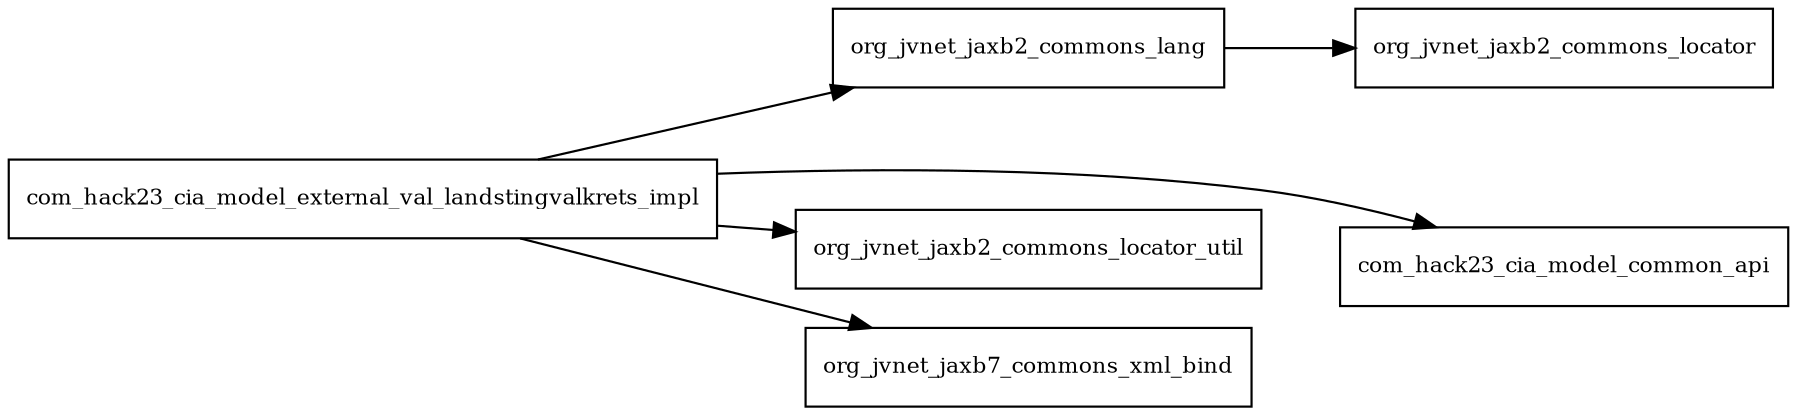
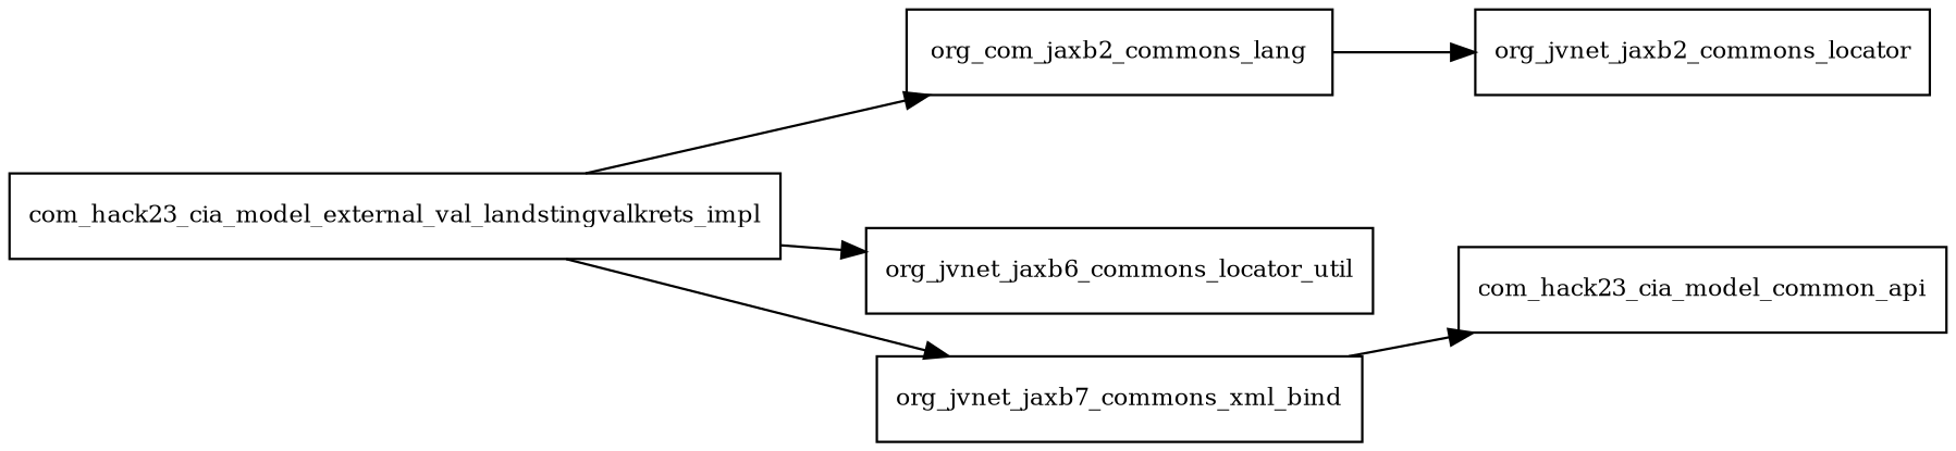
  digraph {
    rankdir=LR
    node [fontsize=10.0 shape=box]
    com_hack23_cia_model_external_val_landstingvalkrets_impl
    com_hack23_cia_model_common_api
-   org_jvnet_jaxb2_commons_lang
-   org_jvnet_jaxb2_commons_locator_util
+   org_jvnet_jaxb2_commons_lang [label=org_com_jaxb2_commons_lang]
+   org_jvnet_jaxb2_commons_locator_util [label=org_jvnet_jaxb6_commons_locator_util]
    n5 [label=org_jvnet_jaxb7_commons_xml_bind]
    org_jvnet_jaxb2_commons_locator
-   com_hack23_cia_model_external_val_landstingvalkrets_impl -> com_hack23_cia_model_common_api
+   n5 -> com_hack23_cia_model_common_api
    com_hack23_cia_model_external_val_landstingvalkrets_impl -> org_jvnet_jaxb2_commons_lang
    com_hack23_cia_model_external_val_landstingvalkrets_impl -> org_jvnet_jaxb2_commons_locator_util
    com_hack23_cia_model_external_val_landstingvalkrets_impl -> n5
    org_jvnet_jaxb2_commons_lang -> org_jvnet_jaxb2_commons_locator
  }
